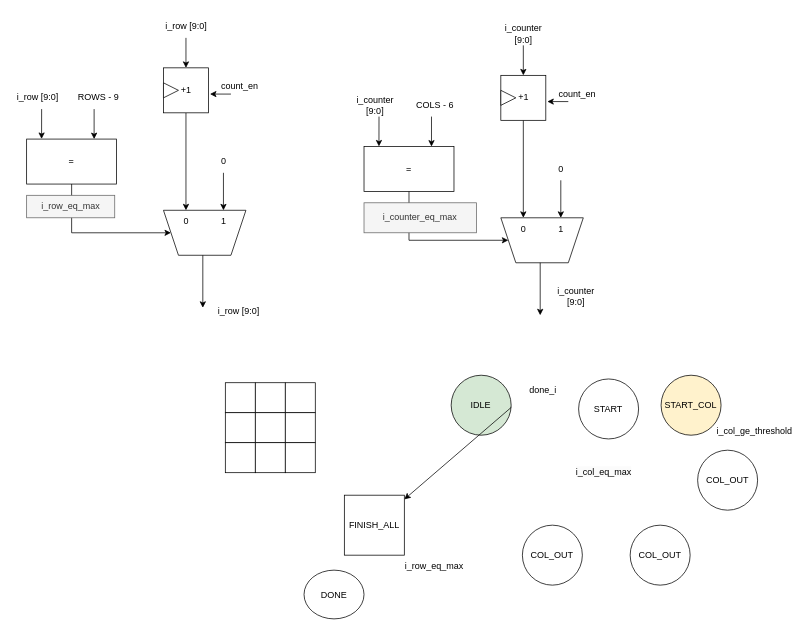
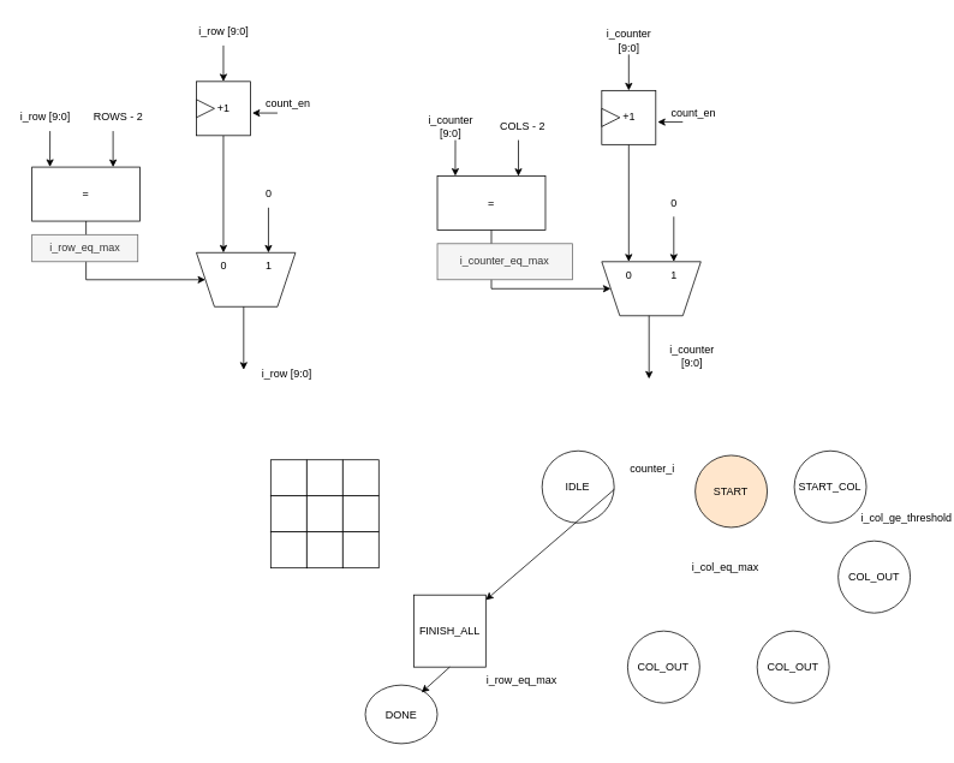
  <mxCell id="0" />
  <mxCell id="1" parent="0" />
  <mxCell id="2" value="" style="rounded=0;whiteSpace=wrap;html=1;" vertex="1" parent="1"><mxGeometry x="300" y="510" width="40" height="40" as="geometry" /></mxCell>
  <mxCell id="3" value="" style="rounded=0;whiteSpace=wrap;html=1;" vertex="1" parent="1"><mxGeometry x="300" y="550" width="40" height="40" as="geometry" /></mxCell>
  <mxCell id="4" value="" style="rounded=0;whiteSpace=wrap;html=1;" vertex="1" parent="1"><mxGeometry x="300" y="590" width="40" height="40" as="geometry" /></mxCell>
  <mxCell id="5" value="" style="rounded=0;whiteSpace=wrap;html=1;" vertex="1" parent="1"><mxGeometry x="340" y="510" width="40" height="40" as="geometry" /></mxCell>
  <mxCell id="6" value="" style="rounded=0;whiteSpace=wrap;html=1;" vertex="1" parent="1"><mxGeometry x="340" y="550" width="40" height="40" as="geometry" /></mxCell>
  <mxCell id="7" value="" style="rounded=0;whiteSpace=wrap;html=1;" vertex="1" parent="1"><mxGeometry x="340" y="590" width="40" height="40" as="geometry" /></mxCell>
  <mxCell id="8" value="" style="rounded=0;whiteSpace=wrap;html=1;" vertex="1" parent="1"><mxGeometry x="380" y="510" width="40" height="40" as="geometry" /></mxCell>
  <mxCell id="9" value="" style="rounded=0;whiteSpace=wrap;html=1;" vertex="1" parent="1"><mxGeometry x="380" y="550" width="40" height="40" as="geometry" /></mxCell>
  <mxCell id="10" value="" style="rounded=0;whiteSpace=wrap;html=1;" vertex="1" parent="1"><mxGeometry x="380" y="590" width="40" height="40" as="geometry" /></mxCell>
  <mxCell id="11" value="=" style="rounded=0;whiteSpace=wrap;html=1;" vertex="1" parent="1"><mxGeometry x="485" y="195" width="120" height="60" as="geometry" /></mxCell>
  <mxCell id="12" value="" style="endArrow=classic;html=1;rounded=0;entryX=0.166;entryY=-0.003;entryDx=0;entryDy=0;entryPerimeter=0;" edge="1" parent="1" target="11"><mxGeometry width="50" height="50" relative="1" as="geometry"><mxPoint x="505" y="155" as="sourcePoint" /><mxPoint x="515" y="115" as="targetPoint" /></mxGeometry></mxCell>
  <mxCell id="13" value="" style="endArrow=classic;html=1;rounded=0;entryX=0.166;entryY=-0.003;entryDx=0;entryDy=0;entryPerimeter=0;" edge="1" parent="1"><mxGeometry width="50" height="50" relative="1" as="geometry"><mxPoint x="575" y="155" as="sourcePoint" /><mxPoint x="575" y="195" as="targetPoint" /></mxGeometry></mxCell>
  <mxCell id="14" value="" style="endArrow=classic;html=1;rounded=0;exitX=0.5;exitY=1;exitDx=0;exitDy=0;entryX=1;entryY=0.5;entryDx=0;entryDy=0;" edge="1" parent="1" source="11" target="15"><mxGeometry width="50" height="50" relative="1" as="geometry"><mxPoint x="577.5" y="320" as="sourcePoint" /><mxPoint x="587.5" y="310" as="targetPoint" /><Array as="points"><mxPoint x="545" y="320" /></Array></mxGeometry></mxCell>
  <mxCell id="15" value="" style="shape=trapezoid;perimeter=trapezoidPerimeter;whiteSpace=wrap;html=1;fixedSize=1;rotation=180;" vertex="1" parent="1"><mxGeometry x="667.5" y="290" width="110" height="60" as="geometry" /></mxCell>
  <mxCell id="16" value="0" style="text;html=1;align=center;verticalAlign=middle;whiteSpace=wrap;rounded=0;" vertex="1" parent="1"><mxGeometry x="667.5" y="290" width="60" height="30" as="geometry" /></mxCell>
  <mxCell id="17" value="1" style="text;html=1;align=center;verticalAlign=middle;whiteSpace=wrap;rounded=0;" vertex="1" parent="1"><mxGeometry x="717.5" y="290" width="60" height="30" as="geometry" /></mxCell>
  <mxCell id="18" value="" style="endArrow=classic;html=1;rounded=0;entryX=0.5;entryY=0;entryDx=0;entryDy=0;" edge="1" parent="1" target="17"><mxGeometry width="50" height="50" relative="1" as="geometry"><mxPoint x="747.5" y="240" as="sourcePoint" /><mxPoint x="817.5" y="205" as="targetPoint" /></mxGeometry></mxCell>
  <mxCell id="19" value="" style="endArrow=classic;html=1;rounded=0;entryX=0.5;entryY=0;entryDx=0;entryDy=0;exitX=0.5;exitY=1;exitDx=0;exitDy=0;" edge="1" parent="1" source="21" target="16"><mxGeometry width="50" height="50" relative="1" as="geometry"><mxPoint x="687.5" y="160" as="sourcePoint" /><mxPoint x="712.5" y="170" as="targetPoint" /></mxGeometry></mxCell>
  <mxCell id="20" value="0" style="text;html=1;align=center;verticalAlign=middle;whiteSpace=wrap;rounded=0;" vertex="1" parent="1"><mxGeometry x="717.5" y="210" width="60" height="30" as="geometry" /></mxCell>
  <mxCell id="21" value="+1" style="rounded=0;whiteSpace=wrap;html=1;" vertex="1" parent="1"><mxGeometry x="667.5" y="100" width="60" height="60" as="geometry" /></mxCell>
  <mxCell id="22" value="" style="triangle;whiteSpace=wrap;html=1;" vertex="1" parent="1"><mxGeometry x="667.5" y="120" width="20" height="20" as="geometry" /></mxCell>
  <mxCell id="23" value="" style="endArrow=classic;html=1;rounded=0;entryX=1.034;entryY=0.583;entryDx=0;entryDy=0;entryPerimeter=0;" edge="1" parent="1" target="21"><mxGeometry width="50" height="50" relative="1" as="geometry"><mxPoint x="757.5" y="135" as="sourcePoint" /><mxPoint x="807.5" y="130" as="targetPoint" /></mxGeometry></mxCell>
  <mxCell id="24" value="count_en" style="text;html=1;align=center;verticalAlign=middle;whiteSpace=wrap;rounded=0;" vertex="1" parent="1"><mxGeometry x="737.5" y="110" width="62.5" height="30" as="geometry" /></mxCell>
  <mxCell id="25" value="" style="endArrow=classic;html=1;rounded=0;entryX=0.166;entryY=-0.003;entryDx=0;entryDy=0;entryPerimeter=0;" edge="1" parent="1"><mxGeometry width="50" height="50" relative="1" as="geometry"><mxPoint x="697.5" y="60" as="sourcePoint" /><mxPoint x="697.5" y="100" as="targetPoint" /></mxGeometry></mxCell>
  <mxCell id="26" value="i_counter [9:0]" style="text;html=1;align=center;verticalAlign=middle;whiteSpace=wrap;rounded=0;" vertex="1" parent="1"><mxGeometry x="667.5" y="30" width="60" height="30" as="geometry" /></mxCell>
  <mxCell id="27" value="i_counter [9:0]" style="text;html=1;align=center;verticalAlign=middle;whiteSpace=wrap;rounded=0;" vertex="1" parent="1"><mxGeometry x="470" y="125" width="60" height="30" as="geometry" /></mxCell>
  <mxCell id="28" value="i_counter [9:0]" style="text;html=1;align=center;verticalAlign=middle;whiteSpace=wrap;rounded=0;" vertex="1" parent="1"><mxGeometry x="737.5" y="380" width="60" height="30" as="geometry" /></mxCell>
- <mxCell id="29" value="COLS - 6" style="text;html=1;align=center;verticalAlign=middle;whiteSpace=wrap;rounded=0;" vertex="1" parent="1"><mxGeometry x="550" y="125" width="60" height="30" as="geometry" /></mxCell>
+ <mxCell id="29" value="COLS - 2" style="text;html=1;align=center;verticalAlign=middle;whiteSpace=wrap;rounded=0;" vertex="1" parent="1"><mxGeometry x="550" y="125" width="60" height="30" as="geometry" /></mxCell>
  <mxCell id="30" value="i_counter_eq_max" style="text;html=1;align=center;verticalAlign=middle;whiteSpace=wrap;rounded=0;fillColor=#f5f5f5;fontColor=#333333;strokeColor=#666666;" vertex="1" parent="1"><mxGeometry x="485" y="270" width="150" height="40" as="geometry" /></mxCell>
  <mxCell id="31" value="" style="endArrow=classic;html=1;rounded=0;" edge="1" parent="1"><mxGeometry width="50" height="50" relative="1" as="geometry"><mxPoint x="720" y="350" as="sourcePoint" /><mxPoint x="720" y="420" as="targetPoint" /></mxGeometry></mxCell>
  <mxCell id="32" value="=" style="rounded=0;whiteSpace=wrap;html=1;" vertex="1" parent="1"><mxGeometry x="35" y="185" width="120" height="60" as="geometry" /></mxCell>
  <mxCell id="33" value="" style="endArrow=classic;html=1;rounded=0;entryX=0.166;entryY=-0.003;entryDx=0;entryDy=0;entryPerimeter=0;" edge="1" parent="1" target="32"><mxGeometry width="50" height="50" relative="1" as="geometry"><mxPoint x="55" y="145" as="sourcePoint" /><mxPoint x="65" y="105" as="targetPoint" /></mxGeometry></mxCell>
  <mxCell id="34" value="" style="endArrow=classic;html=1;rounded=0;entryX=0.166;entryY=-0.003;entryDx=0;entryDy=0;entryPerimeter=0;" edge="1" parent="1"><mxGeometry width="50" height="50" relative="1" as="geometry"><mxPoint x="125" y="145" as="sourcePoint" /><mxPoint x="125" y="185" as="targetPoint" /></mxGeometry></mxCell>
  <mxCell id="35" value="" style="endArrow=classic;html=1;rounded=0;exitX=0.5;exitY=1;exitDx=0;exitDy=0;entryX=1;entryY=0.5;entryDx=0;entryDy=0;" edge="1" parent="1" source="32" target="36"><mxGeometry width="50" height="50" relative="1" as="geometry"><mxPoint x="127.5" y="310" as="sourcePoint" /><mxPoint x="137.5" y="300" as="targetPoint" /><Array as="points"><mxPoint x="95" y="310" /></Array></mxGeometry></mxCell>
  <mxCell id="36" value="" style="shape=trapezoid;perimeter=trapezoidPerimeter;whiteSpace=wrap;html=1;fixedSize=1;rotation=180;" vertex="1" parent="1"><mxGeometry x="217.5" y="280" width="110" height="60" as="geometry" /></mxCell>
  <mxCell id="37" value="0" style="text;html=1;align=center;verticalAlign=middle;whiteSpace=wrap;rounded=0;" vertex="1" parent="1"><mxGeometry x="217.5" y="280" width="60" height="30" as="geometry" /></mxCell>
  <mxCell id="38" value="1" style="text;html=1;align=center;verticalAlign=middle;whiteSpace=wrap;rounded=0;" vertex="1" parent="1"><mxGeometry x="267.5" y="280" width="60" height="30" as="geometry" /></mxCell>
  <mxCell id="39" value="" style="endArrow=classic;html=1;rounded=0;entryX=0.5;entryY=0;entryDx=0;entryDy=0;" edge="1" parent="1" target="38"><mxGeometry width="50" height="50" relative="1" as="geometry"><mxPoint x="297.5" y="230" as="sourcePoint" /><mxPoint x="367.5" y="195" as="targetPoint" /></mxGeometry></mxCell>
  <mxCell id="40" value="" style="endArrow=classic;html=1;rounded=0;entryX=0.5;entryY=0;entryDx=0;entryDy=0;exitX=0.5;exitY=1;exitDx=0;exitDy=0;" edge="1" parent="1" source="42" target="37"><mxGeometry width="50" height="50" relative="1" as="geometry"><mxPoint x="237.5" as="sourcePoint" y="150" /><mxPoint x="262.5" y="160" as="targetPoint" /></mxGeometry></mxCell>
  <mxCell id="41" value="0" style="text;html=1;align=center;verticalAlign=middle;whiteSpace=wrap;rounded=0;" vertex="1" parent="1"><mxGeometry x="267.5" y="200" width="60" height="30" as="geometry" /></mxCell>
  <mxCell id="42" value="+1" style="rounded=0;whiteSpace=wrap;html=1;" vertex="1" parent="1"><mxGeometry x="217.5" y="90" width="60" height="60" as="geometry" /></mxCell>
  <mxCell id="43" value="" style="triangle;whiteSpace=wrap;html=1;" vertex="1" parent="1"><mxGeometry x="217.5" y="110" width="20" height="20" as="geometry" /></mxCell>
  <mxCell id="44" value="" style="endArrow=classic;html=1;rounded=0;entryX=1.034;entryY=0.583;entryDx=0;entryDy=0;entryPerimeter=0;" edge="1" parent="1" target="42"><mxGeometry width="50" height="50" relative="1" as="geometry"><mxPoint x="307.5" y="125" as="sourcePoint" /><mxPoint x="357.5" y="120" as="targetPoint" /></mxGeometry></mxCell>
  <mxCell id="45" value="count_en" style="text;html=1;align=center;verticalAlign=middle;whiteSpace=wrap;rounded=0;" vertex="1" parent="1"><mxGeometry x="287.5" y="100" width="62.5" height="30" as="geometry" /></mxCell>
  <mxCell id="46" value="" style="endArrow=classic;html=1;rounded=0;entryX=0.166;entryY=-0.003;entryDx=0;entryDy=0;entryPerimeter=0;" edge="1" parent="1"><mxGeometry width="50" height="50" relative="1" as="geometry"><mxPoint x="247.5" y="50" as="sourcePoint" /><mxPoint x="247.5" y="90" as="targetPoint" /></mxGeometry></mxCell>
  <mxCell id="47" value="i_row [9:0]" style="text;html=1;align=center;verticalAlign=middle;whiteSpace=wrap;rounded=0;" vertex="1" parent="1"><mxGeometry x="217.5" y="20" width="60" height="30" as="geometry" /></mxCell>
- <mxCell id="48" value="ROWS - 9" style="text;html=1;align=center;verticalAlign=middle;whiteSpace=wrap;rounded=0;" vertex="1" parent="1"><mxGeometry x="101" y="115" width="60" height="30" as="geometry" /></mxCell>
+ <mxCell id="48" value="ROWS - 2" style="text;html=1;align=center;verticalAlign=middle;whiteSpace=wrap;rounded=0;" vertex="1" parent="1"><mxGeometry x="101" y="115" width="60" height="30" as="geometry" /></mxCell>
  <mxCell id="49" value="i_row_eq_max" style="text;html=1;align=center;verticalAlign=middle;whiteSpace=wrap;rounded=0;fillColor=#f5f5f5;fontColor=#333333;strokeColor=#666666;" vertex="1" parent="1"><mxGeometry x="35" y="260" width="117.5" height="30" as="geometry" /></mxCell>
  <mxCell id="50" value="" style="endArrow=classic;html=1;rounded=0;" edge="1" parent="1"><mxGeometry width="50" height="50" relative="1" as="geometry"><mxPoint x="270" y="340" as="sourcePoint" /><mxPoint x="270" y="410" as="targetPoint" /></mxGeometry></mxCell>
  <mxCell id="51" value="i_row [9:0]" style="text;html=1;align=center;verticalAlign=middle;whiteSpace=wrap;rounded=0;" vertex="1" parent="1"><mxGeometry x="20" y="115" width="60" height="30" as="geometry" /></mxCell>
  <mxCell id="52" value="i_row [9:0]" style="text;html=1;align=center;verticalAlign=middle;whiteSpace=wrap;rounded=0;" vertex="1" parent="1"><mxGeometry x="287.5" y="400" width="60" height="30" as="geometry" /></mxCell>
- <mxCell id="53" value="IDLE" style="ellipse;whiteSpace=wrap;html=1;aspect=fixed;fillColor=#d5e8d4;" vertex="1" parent="1"><mxGeometry x="601.25" y="500" width="80" height="80" as="geometry" /></mxCell>
+ <mxCell id="53" value="IDLE" style="ellipse;whiteSpace=wrap;html=1;aspect=fixed;" vertex="1" parent="1"><mxGeometry x="601.25" y="500" width="80" height="80" as="geometry" /></mxCell>
  <mxCell id="54" value="" style="endArrow=classic;html=1;rounded=0;exitX=1.004;exitY=0.534;exitDx=0;exitDy=0;exitPerimeter=0;" edge="1" parent="1" source="53" target="57"><mxGeometry width="50" height="50" relative="1" as="geometry"><mxPoint x="721.25" y="550" as="sourcePoint" /><mxPoint x="771.25" y="540" as="targetPoint" /></mxGeometry></mxCell>
- <mxCell id="55" value="START" style="ellipse;whiteSpace=wrap;html=1;aspect=fixed;" vertex="1" parent="1"><mxGeometry x="771.25" y="505" width="80" height="80" as="geometry" /></mxCell>
- <mxCell id="56" value="done_i" style="text;html=1;align=center;verticalAlign=middle;whiteSpace=wrap;rounded=0;" vertex="1" parent="1"><mxGeometry x="675" y="505" width="97.5" height="30" as="geometry" /></mxCell>
+ <mxCell id="55" value="START" style="ellipse;whiteSpace=wrap;html=1;aspect=fixed;fillColor=#ffe6cc;" vertex="1" parent="1"><mxGeometry x="771.25" y="505" width="80" height="80" as="geometry" /></mxCell>
+ <mxCell id="56" value="counter_i" style="text;html=1;align=center;verticalAlign=middle;whiteSpace=wrap;rounded=0;" vertex="1" parent="1"><mxGeometry x="675" y="505" width="97.5" height="30" as="geometry" /></mxCell>
  <mxCell id="57" value="FINISH_ALL" style="whiteSpace=wrap;html=1;aspect=fixed;rounded=0;" vertex="1" parent="1"><mxGeometry x="458.75" y="660" width="80" height="80" as="geometry" /></mxCell>
  <mxCell id="58" value="&lt;span style=&quot;color: rgb(0, 0, 0); font-family: Helvetica; font-size: 12px; font-style: normal; font-variant-ligatures: normal; font-variant-caps: normal; font-weight: 400; letter-spacing: normal; orphans: 2; text-align: center; text-indent: 0px; text-transform: none; widows: 2; word-spacing: 0px; -webkit-text-stroke-width: 0px; white-space: normal; background-color: rgb(251, 251, 251); text-decoration-thickness: initial; text-decoration-style: initial; text-decoration-color: initial; float: none; display: inline !important;&quot;&gt;i_col_eq_max&lt;/span&gt;" style="text;whiteSpace=wrap;html=1;" vertex="1" parent="1"><mxGeometry x="766.25" y="615" width="75" height="30" as="geometry" /></mxCell>
  <mxCell id="59" value="i_row_eq_max" style="text;html=1;align=center;verticalAlign=middle;whiteSpace=wrap;rounded=0;" vertex="1" parent="1"><mxGeometry x="530" y="740" width="97.5" height="30" as="geometry" /></mxCell>
- <mxCell id="60" value="START_COL" style="ellipse;whiteSpace=wrap;html=1;aspect=fixed;fillColor=#fff2cc;" vertex="1" parent="1"><mxGeometry x="881.25" y="500" width="80" height="80" as="geometry" /></mxCell>
+ <mxCell id="60" value="START_COL" style="ellipse;whiteSpace=wrap;html=1;aspect=fixed;" vertex="1" parent="1"><mxGeometry x="881.25" y="500" width="80" height="80" as="geometry" /></mxCell>
  <mxCell id="61" value="DONE" style="ellipse;whiteSpace=wrap;html=1;aspect=fixed;" vertex="1" parent="1"><mxGeometry x="405" y="760" width="80" height="65" as="geometry" /></mxCell>
+ <mxCell id="62" value="" style="endArrow=classic;html=1;rounded=0;exitX=0.5;exitY=1;exitDx=0;exitDy=0;entryX=0.781;entryY=0.127;entryDx=0;entryDy=0;entryPerimeter=0;" edge="1" parent="1" source="57" target="61"><mxGeometry width="50" height="50" relative="1" as="geometry"><mxPoint x="538.75" y="880" as="sourcePoint" /><mxPoint x="588.75" y="830" as="targetPoint" /></mxGeometry></mxCell>
  <mxCell id="63" value="COL_OUT" style="ellipse;whiteSpace=wrap;html=1;aspect=fixed;" vertex="1" parent="1"><mxGeometry x="930" y="600" width="80" height="80" as="geometry" /></mxCell>
  <mxCell id="64" value="i_col_ge_threshold" style="text;html=1;align=center;verticalAlign=middle;whiteSpace=wrap;rounded=0;" vertex="1" parent="1"><mxGeometry x="976.25" y="560" width="60" height="30" as="geometry" /></mxCell>
  <mxCell id="65" value="COL_OUT" style="ellipse;whiteSpace=wrap;html=1;aspect=fixed;" vertex="1" parent="1"><mxGeometry x="840" y="700" width="80" height="80" as="geometry" /></mxCell>
  <mxCell id="66" value="COL_OUT" style="ellipse;whiteSpace=wrap;html=1;aspect=fixed;" vertex="1" parent="1"><mxGeometry x="696.25" y="700" width="80" height="80" as="geometry" /></mxCell>
